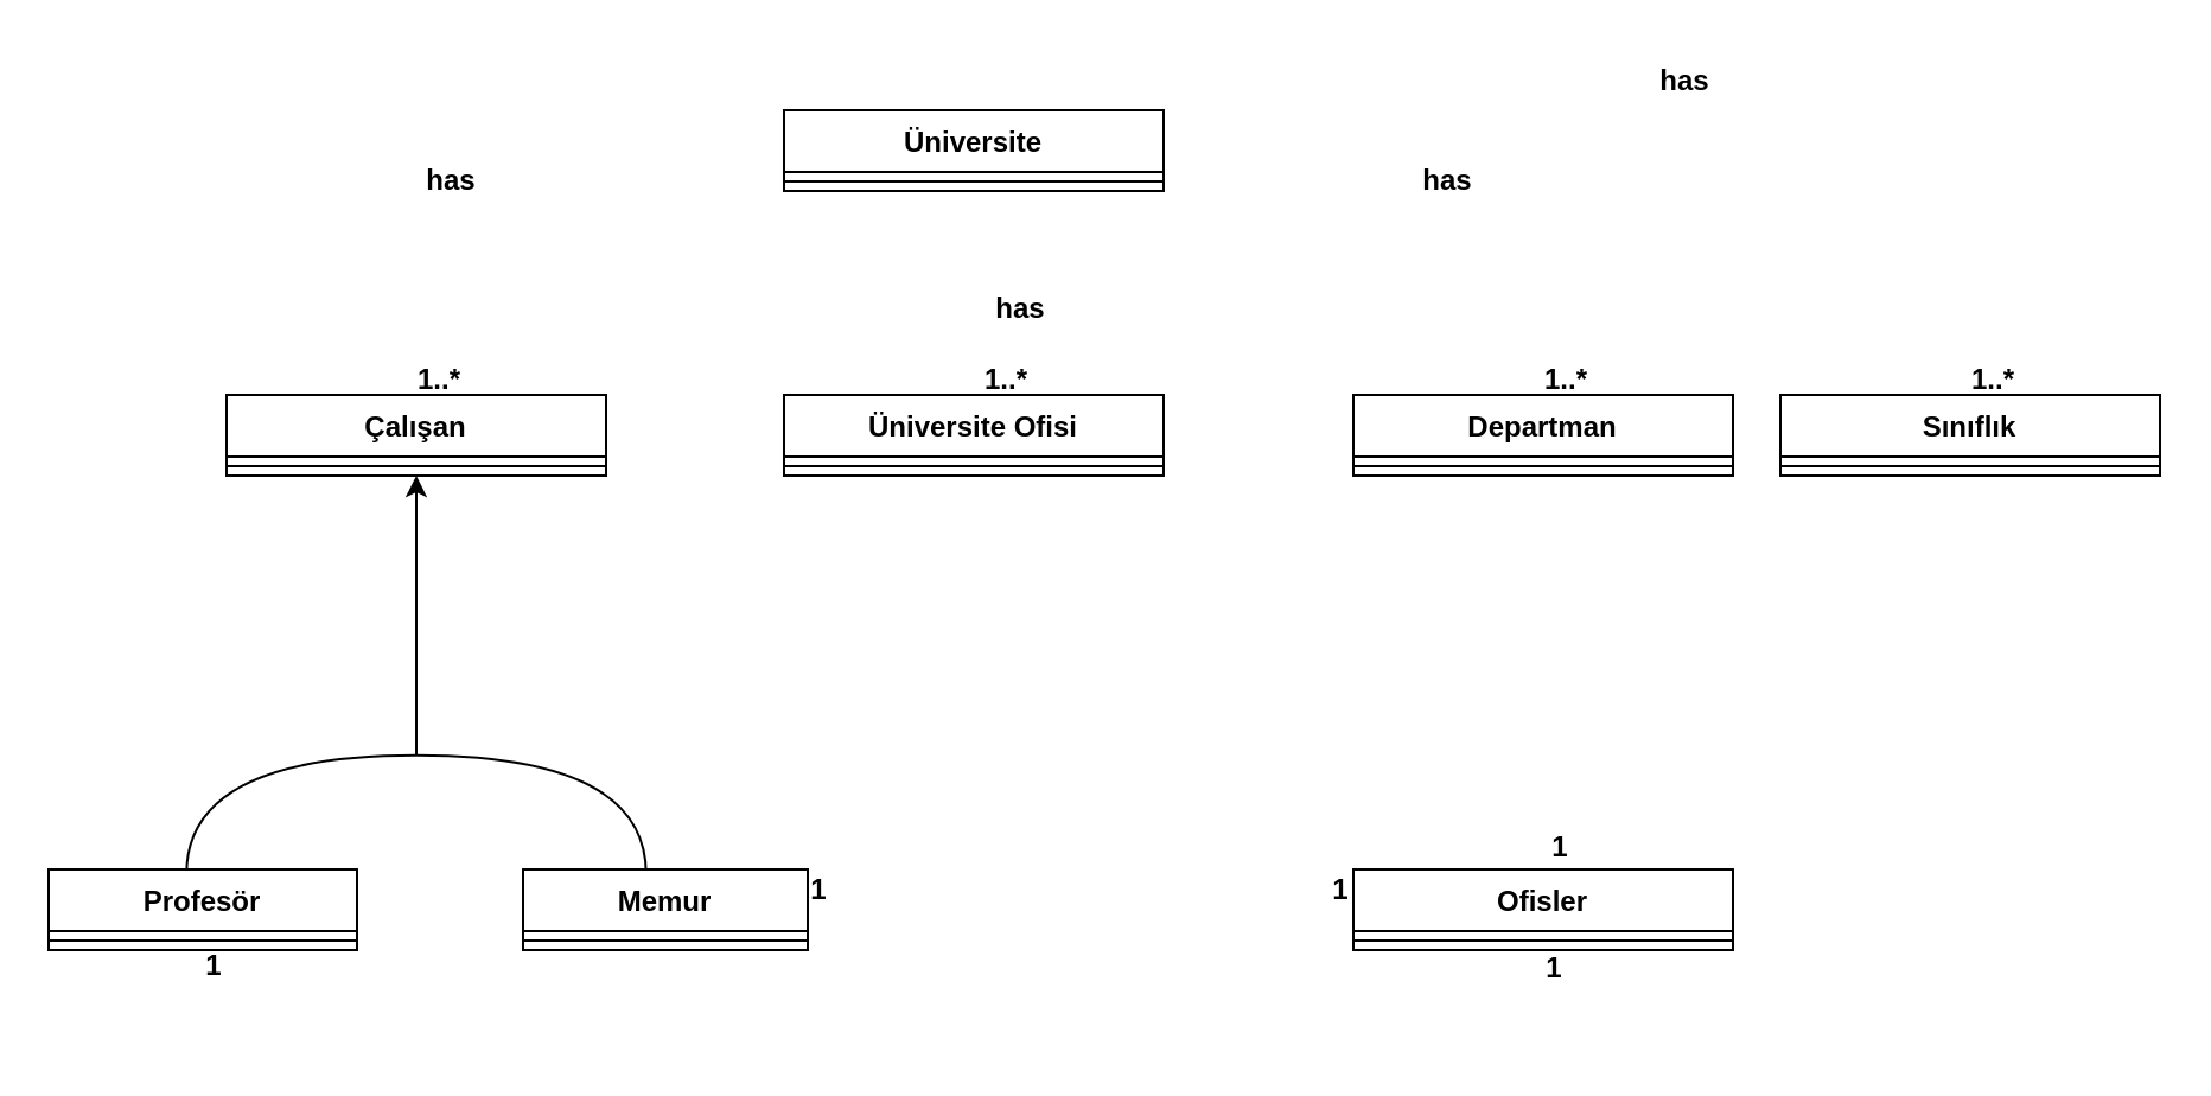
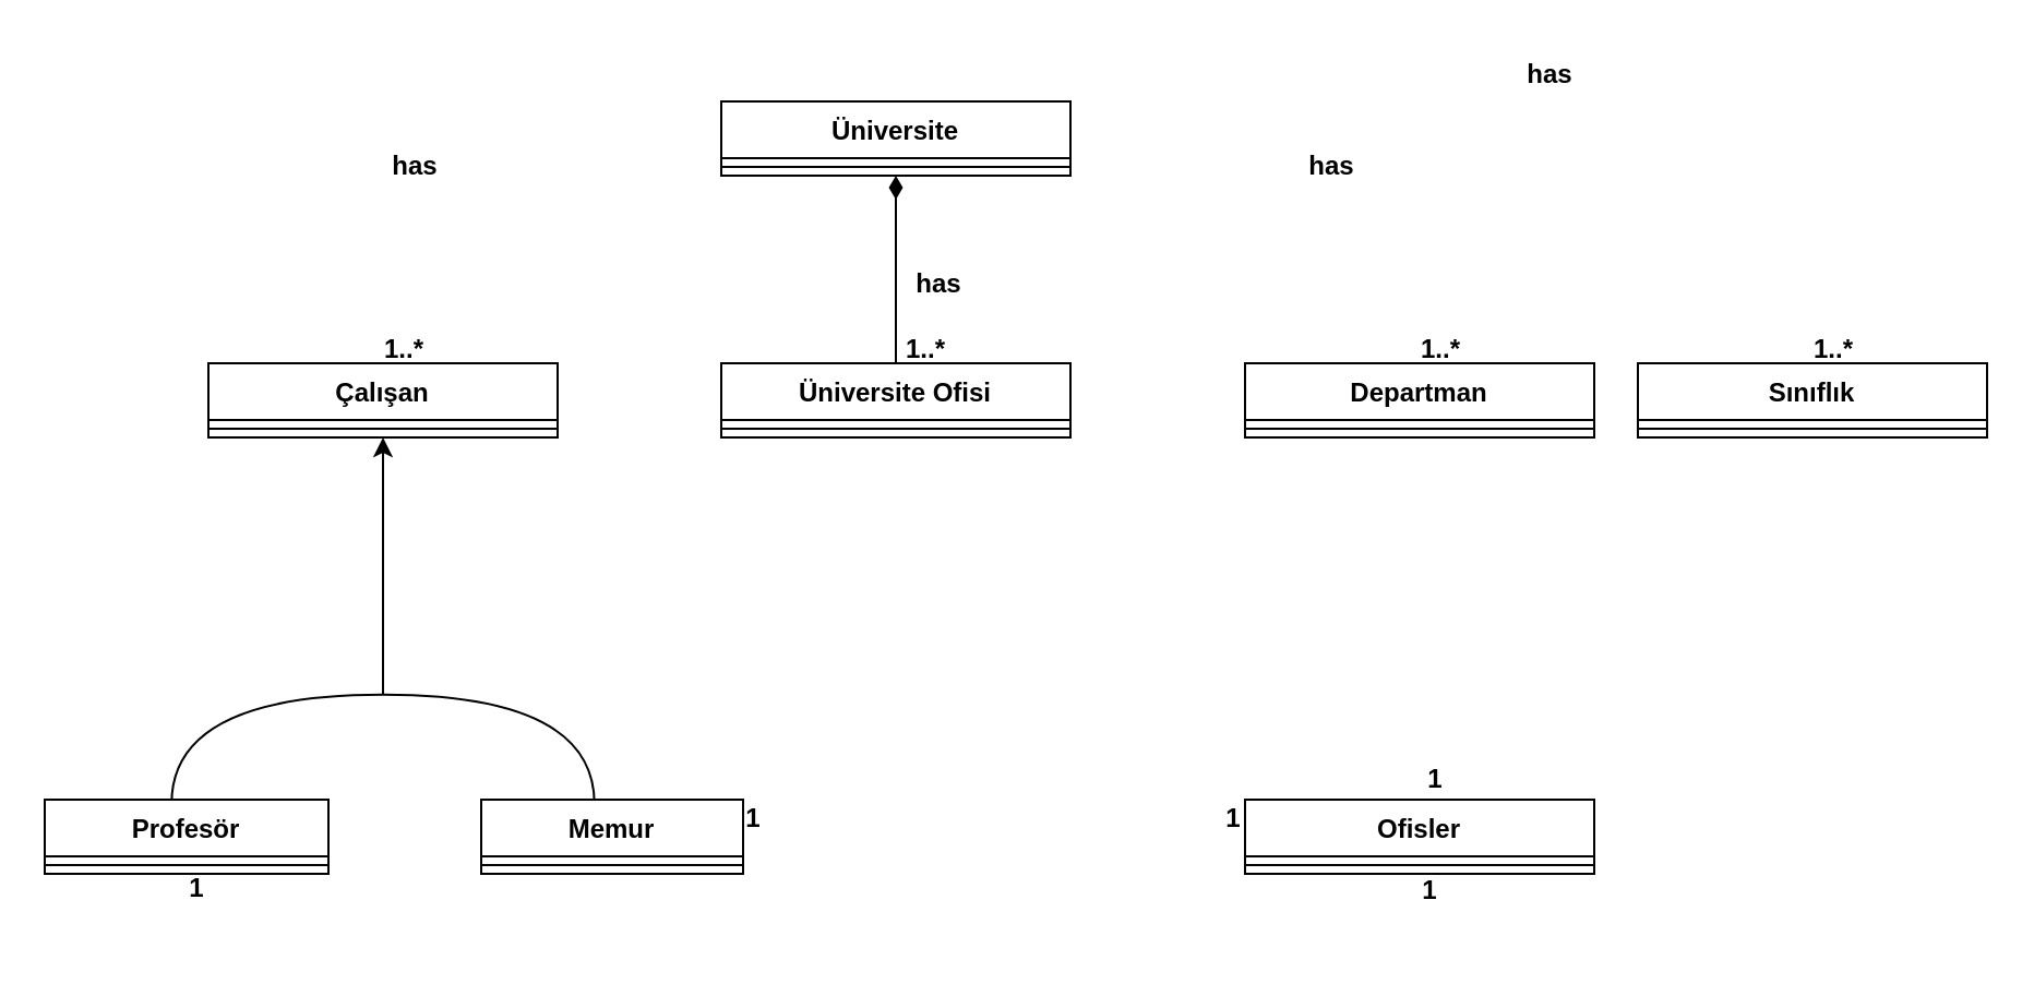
  <mxCell id="0" />
  <mxCell id="1" parent="0" />
  <mxCell id="2" value="Üniversite" style="swimlane;fontStyle=1;align=center;verticalAlign=top;childLayout=stackLayout;horizontal=1;startSize=26;horizontalStack=0;resizeParent=1;resizeParentMax=0;resizeLast=0;collapsible=1;marginBottom=0;" vertex="1" parent="1"><mxGeometry x="330" y="46" width="160" height="34" as="geometry" /></mxCell>
  <mxCell id="3" value="" style="line;strokeWidth=1;fillColor=none;align=left;verticalAlign=middle;spacingTop=-1;spacingLeft=3;spacingRight=3;rotatable=0;labelPosition=right;points=[];portConstraint=eastwest;" vertex="1" parent="2"><mxGeometry y="26" width="160" height="8" as="geometry" /></mxCell>
  <mxCell id="4" value="Sınıflık" style="swimlane;fontStyle=1;align=center;verticalAlign=top;childLayout=stackLayout;horizontal=1;startSize=26;horizontalStack=0;resizeParent=1;resizeParentMax=0;resizeLast=0;collapsible=1;marginBottom=0;" vertex="1" parent="1"><mxGeometry x="750" y="166" width="160" height="34" as="geometry" /></mxCell>
  <mxCell id="5" value="" style="line;strokeWidth=1;fillColor=none;align=left;verticalAlign=middle;spacingTop=-1;spacingLeft=3;spacingRight=3;rotatable=0;labelPosition=right;points=[];portConstraint=eastwest;" vertex="1" parent="4"><mxGeometry y="26" width="160" height="8" as="geometry" /></mxCell>
  <mxCell id="6" value="Departman" style="swimlane;fontStyle=1;align=center;verticalAlign=top;childLayout=stackLayout;horizontal=1;startSize=26;horizontalStack=0;resizeParent=1;resizeParentMax=0;resizeLast=0;collapsible=1;marginBottom=0;" vertex="1" parent="1"><mxGeometry x="570" y="166" width="160" height="34" as="geometry" /></mxCell>
  <mxCell id="7" value="" style="line;strokeWidth=1;fillColor=none;align=left;verticalAlign=middle;spacingTop=-1;spacingLeft=3;spacingRight=3;rotatable=0;labelPosition=right;points=[];portConstraint=eastwest;" vertex="1" parent="6"><mxGeometry y="26" width="160" height="8" as="geometry" /></mxCell>
  <mxCell id="8" value="Çalışan" style="swimlane;fontStyle=1;align=center;verticalAlign=top;childLayout=stackLayout;horizontal=1;startSize=26;horizontalStack=0;resizeParent=1;resizeParentMax=0;resizeLast=0;collapsible=1;marginBottom=0;" vertex="1" parent="1"><mxGeometry x="95" y="166" width="160" height="34" as="geometry" /></mxCell>
  <mxCell id="9" value="" style="line;strokeWidth=1;fillColor=none;align=left;verticalAlign=middle;spacingTop=-1;spacingLeft=3;spacingRight=3;rotatable=0;labelPosition=right;points=[];portConstraint=eastwest;" vertex="1" parent="8"><mxGeometry y="26" width="160" height="8" as="geometry" /></mxCell>
  <mxCell id="10" style="edgeStyle=orthogonalEdgeStyle;rounded=0;orthogonalLoop=1;jettySize=auto;html=1;exitX=1;exitY=0.5;exitDx=0;exitDy=0;exitPerimeter=0;" edge="1" parent="1" source="11" target="8"><mxGeometry relative="1" as="geometry"><mxPoint x="150.571" y="246" as="targetPoint" /></mxGeometry></mxCell>
  <mxCell id="11" value="" style="shape=requiredInterface;html=1;verticalLabelPosition=bottom;sketch=0;rotation=-90;" vertex="1" parent="1"><mxGeometry x="150" y="246" width="50" height="193.75" as="geometry" /></mxCell>
  <mxCell id="12" value="Profesör" style="swimlane;fontStyle=1;align=center;verticalAlign=top;childLayout=stackLayout;horizontal=1;startSize=26;horizontalStack=0;resizeParent=1;resizeParentMax=0;resizeLast=0;collapsible=1;marginBottom=0;" vertex="1" parent="1"><mxGeometry x="20" y="366" width="130" height="34" as="geometry" /></mxCell>
  <mxCell id="13" value="" style="line;strokeWidth=1;fillColor=none;align=left;verticalAlign=middle;spacingTop=-1;spacingLeft=3;spacingRight=3;rotatable=0;labelPosition=right;points=[];portConstraint=eastwest;" vertex="1" parent="12"><mxGeometry y="26" width="130" height="8" as="geometry" /></mxCell>
  <mxCell id="14" value="Memur" style="swimlane;fontStyle=1;align=center;verticalAlign=top;childLayout=stackLayout;horizontal=1;startSize=26;horizontalStack=0;resizeParent=1;resizeParentMax=0;resizeLast=0;collapsible=1;marginBottom=0;" vertex="1" parent="1"><mxGeometry x="220" y="366" width="120" height="34" as="geometry" /></mxCell>
  <mxCell id="15" value="" style="line;strokeWidth=1;fillColor=none;align=left;verticalAlign=middle;spacingTop=-1;spacingLeft=3;spacingRight=3;rotatable=0;labelPosition=right;points=[];portConstraint=eastwest;" vertex="1" parent="14"><mxGeometry y="26" width="120" height="8" as="geometry" /></mxCell>
  <mxCell id="16" value="has" style="text;align=center;fontStyle=1;verticalAlign=middle;spacingLeft=3;spacingRight=3;strokeColor=none;rotatable=0;points=[[0,0.5],[1,0.5]];portConstraint=eastwest;" vertex="1" parent="1"><mxGeometry x="150" y="62" width="80" height="26" as="geometry" /></mxCell>
  <mxCell id="17" value="has" style="text;align=center;fontStyle=1;verticalAlign=middle;spacingLeft=3;spacingRight=3;strokeColor=none;rotatable=0;points=[[0,0.5],[1,0.5]];portConstraint=eastwest;" vertex="1" parent="1"><mxGeometry x="670" y="20" width="80" height="26" as="geometry" /></mxCell>
  <mxCell id="18" value="has" style="text;align=center;fontStyle=1;verticalAlign=middle;spacingLeft=3;spacingRight=3;strokeColor=none;rotatable=0;points=[[0,0.5],[1,0.5]];portConstraint=eastwest;" vertex="1" parent="1"><mxGeometry x="570" y="62" width="80" height="26" as="geometry" /></mxCell>
  <mxCell id="19" value="1..*" style="text;align=center;fontStyle=1;verticalAlign=middle;spacingLeft=3;spacingRight=3;strokeColor=none;rotatable=0;points=[[0,0.5],[1,0.5]];portConstraint=eastwest;" vertex="1" parent="1"><mxGeometry x="620" y="146" width="80" height="26" as="geometry" /></mxCell>
  <mxCell id="20" value="1..*" style="text;align=center;fontStyle=1;verticalAlign=middle;spacingLeft=3;spacingRight=3;strokeColor=none;rotatable=0;points=[[0,0.5],[1,0.5]];portConstraint=eastwest;" vertex="1" parent="1"><mxGeometry x="810" y="146" width="60" height="26" as="geometry" /></mxCell>
  <mxCell id="21" value="1" style="text;align=center;fontStyle=1;verticalAlign=middle;spacingLeft=3;spacingRight=3;strokeColor=none;rotatable=0;points=[[0,0.5],[1,0.5]];portConstraint=eastwest;" vertex="1" parent="1"><mxGeometry x="530" y="366" width="70" height="16" as="geometry" /></mxCell>
  <mxCell id="22" value="1" style="text;align=center;fontStyle=1;verticalAlign=middle;spacingLeft=3;spacingRight=3;strokeColor=none;rotatable=0;points=[[0,0.5],[1,0.5]];portConstraint=eastwest;" vertex="1" parent="1"><mxGeometry x="50" y="386" width="80" height="40" as="geometry" /></mxCell>
  <mxCell id="23" value="1" style="text;align=center;fontStyle=1;verticalAlign=middle;spacingLeft=3;spacingRight=3;strokeColor=none;rotatable=0;points=[[0,0.5],[1,0.5]];portConstraint=eastwest;" vertex="1" parent="1"><mxGeometry x="290" y="356" width="110" height="36" as="geometry" /></mxCell>
  <mxCell id="24" value="Ofisler" style="swimlane;fontStyle=1;align=center;verticalAlign=top;childLayout=stackLayout;horizontal=1;startSize=26;horizontalStack=0;resizeParent=1;resizeParentMax=0;resizeLast=0;collapsible=1;marginBottom=0;" vertex="1" parent="1"><mxGeometry x="570" y="366" width="160" height="34" as="geometry" /></mxCell>
  <mxCell id="25" value="" style="line;strokeWidth=1;fillColor=none;align=left;verticalAlign=middle;spacingTop=-1;spacingLeft=3;spacingRight=3;rotatable=0;labelPosition=right;points=[];portConstraint=eastwest;" vertex="1" parent="24"><mxGeometry y="26" width="160" height="8" as="geometry" /></mxCell>
  <mxCell id="26" value="1..*" style="text;align=center;fontStyle=1;verticalAlign=middle;spacingLeft=3;spacingRight=3;strokeColor=none;rotatable=0;points=[[0,0.5],[1,0.5]];portConstraint=eastwest;" vertex="1" parent="1"><mxGeometry x="150" y="146" width="70" height="26" as="geometry" /></mxCell>
  <mxCell id="27" value="1" style="text;align=center;fontStyle=1;verticalAlign=middle;spacingLeft=3;spacingRight=3;strokeColor=none;rotatable=0;points=[[0,0.5],[1,0.5]];portConstraint=eastwest;" vertex="1" parent="1"><mxGeometry x="615" y="396" width="80" height="22" as="geometry" /></mxCell>
  <mxCell id="28" value="1" style="text;align=center;fontStyle=1;verticalAlign=middle;spacingLeft=3;spacingRight=3;strokeColor=none;rotatable=0;points=[[0,0.5],[1,0.5]];portConstraint=eastwest;" vertex="1" parent="1"><mxGeometry x="625" y="336" width="65" height="40" as="geometry" /></mxCell>
  <mxCell id="29" value="Üniversite Ofisi" style="swimlane;fontStyle=1;align=center;verticalAlign=top;childLayout=stackLayout;horizontal=1;startSize=26;horizontalStack=0;resizeParent=1;resizeParentMax=0;resizeLast=0;collapsible=1;marginBottom=0;" vertex="1" parent="1"><mxGeometry x="330" y="166" width="160" height="34" as="geometry" /></mxCell>
  <mxCell id="30" value="" style="line;strokeWidth=1;fillColor=none;align=left;verticalAlign=middle;spacingTop=-1;spacingLeft=3;spacingRight=3;rotatable=0;labelPosition=right;points=[];portConstraint=eastwest;" vertex="1" parent="29"><mxGeometry y="26" width="160" height="8" as="geometry" /></mxCell>
+ <mxCell id="31" value="" style="endArrow=none;startArrow=diamondThin;endFill=0;startFill=1;html=1;verticalAlign=bottom;labelBackgroundColor=none;strokeWidth=1;startSize=8;endSize=8;rounded=0;" edge="1" parent="1" source="2" target="29"><mxGeometry width="160" relative="1" as="geometry"><mxPoint x="290" y="276" as="sourcePoint" /><mxPoint x="450" y="276" as="targetPoint" /></mxGeometry></mxCell>
  <mxCell id="32" value="has" style="text;align=center;fontStyle=1;verticalAlign=middle;spacingLeft=3;spacingRight=3;strokeColor=none;rotatable=0;points=[[0,0.5],[1,0.5]];portConstraint=eastwest;" vertex="1" parent="1"><mxGeometry x="390" y="116" width="80" height="26" as="geometry" /></mxCell>
  <mxCell id="33" value="1..*" style="text;align=center;fontStyle=1;verticalAlign=middle;spacingLeft=3;spacingRight=3;strokeColor=none;rotatable=0;points=[[0,0.5],[1,0.5]];portConstraint=eastwest;" vertex="1" parent="1"><mxGeometry x="386" y="151" width="76" height="16" as="geometry" /></mxCell>
